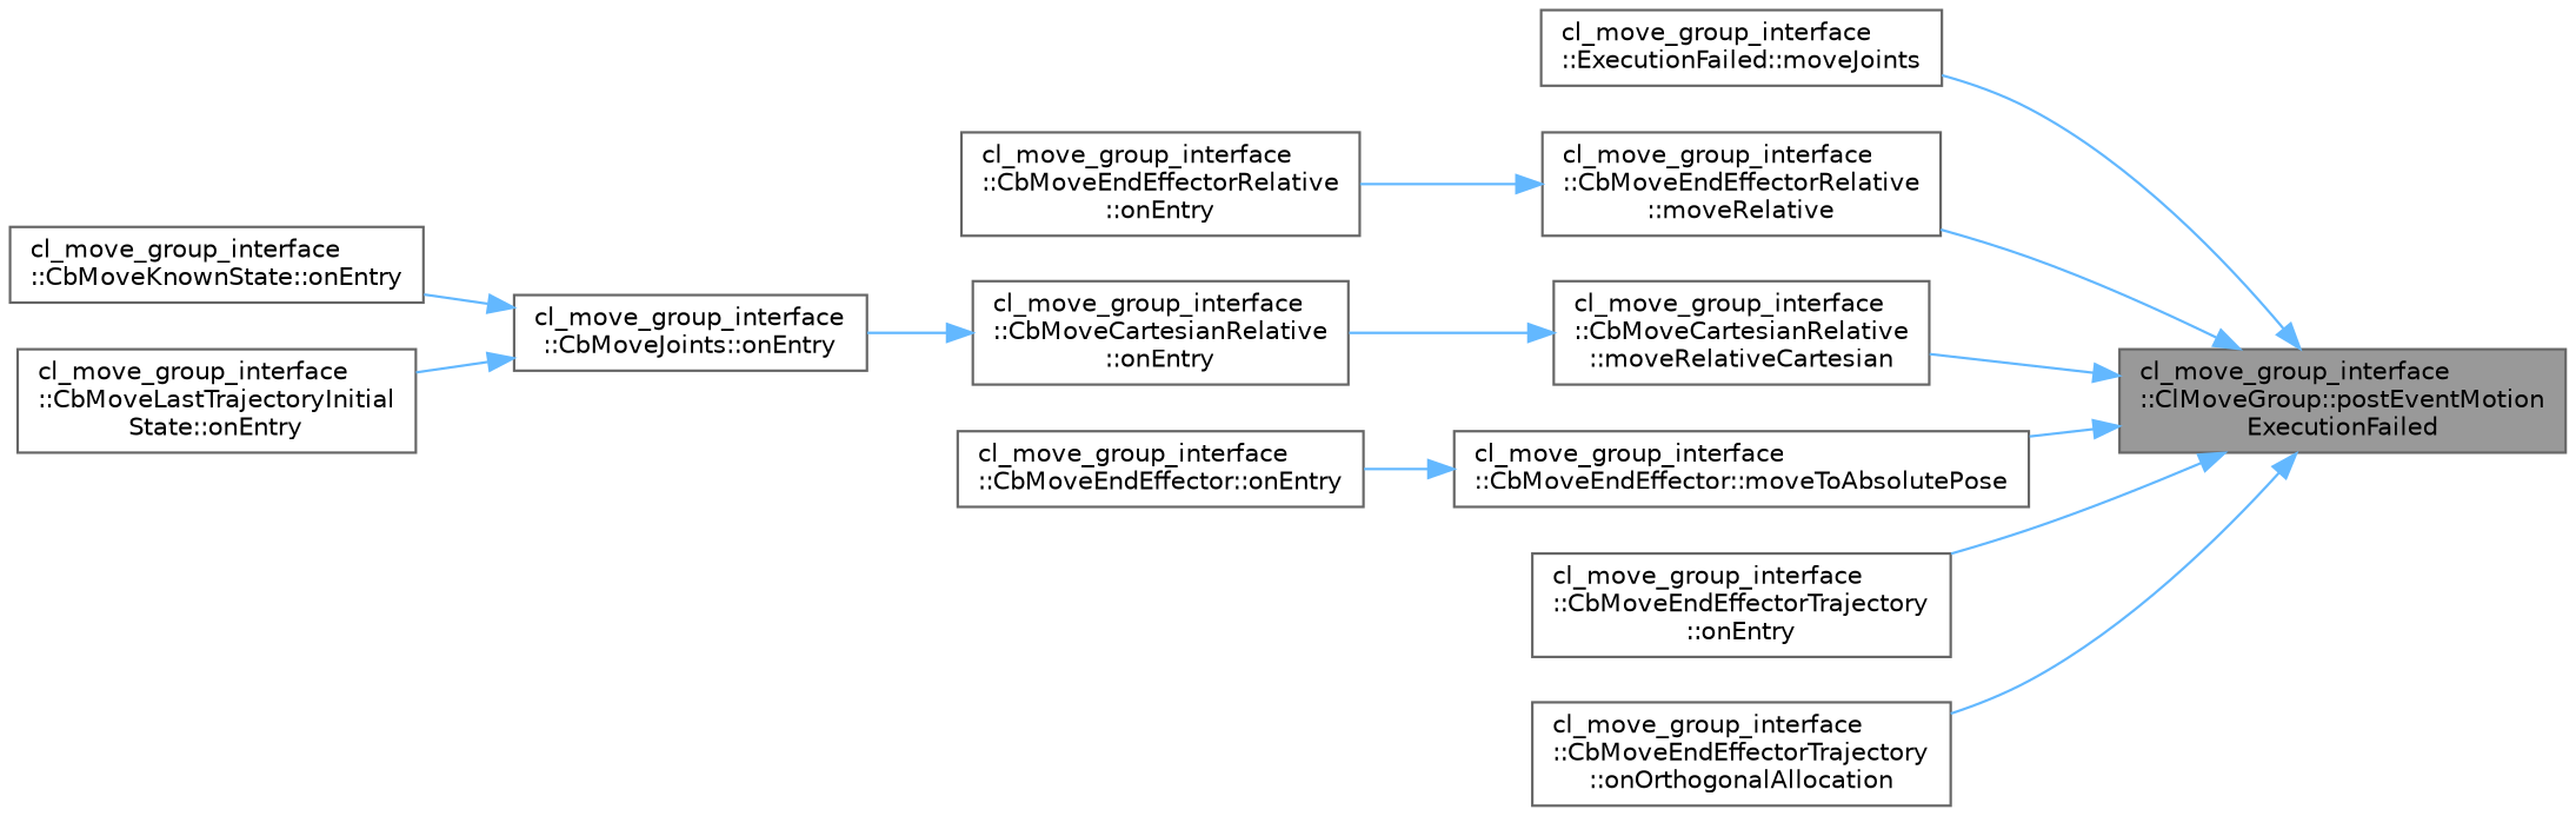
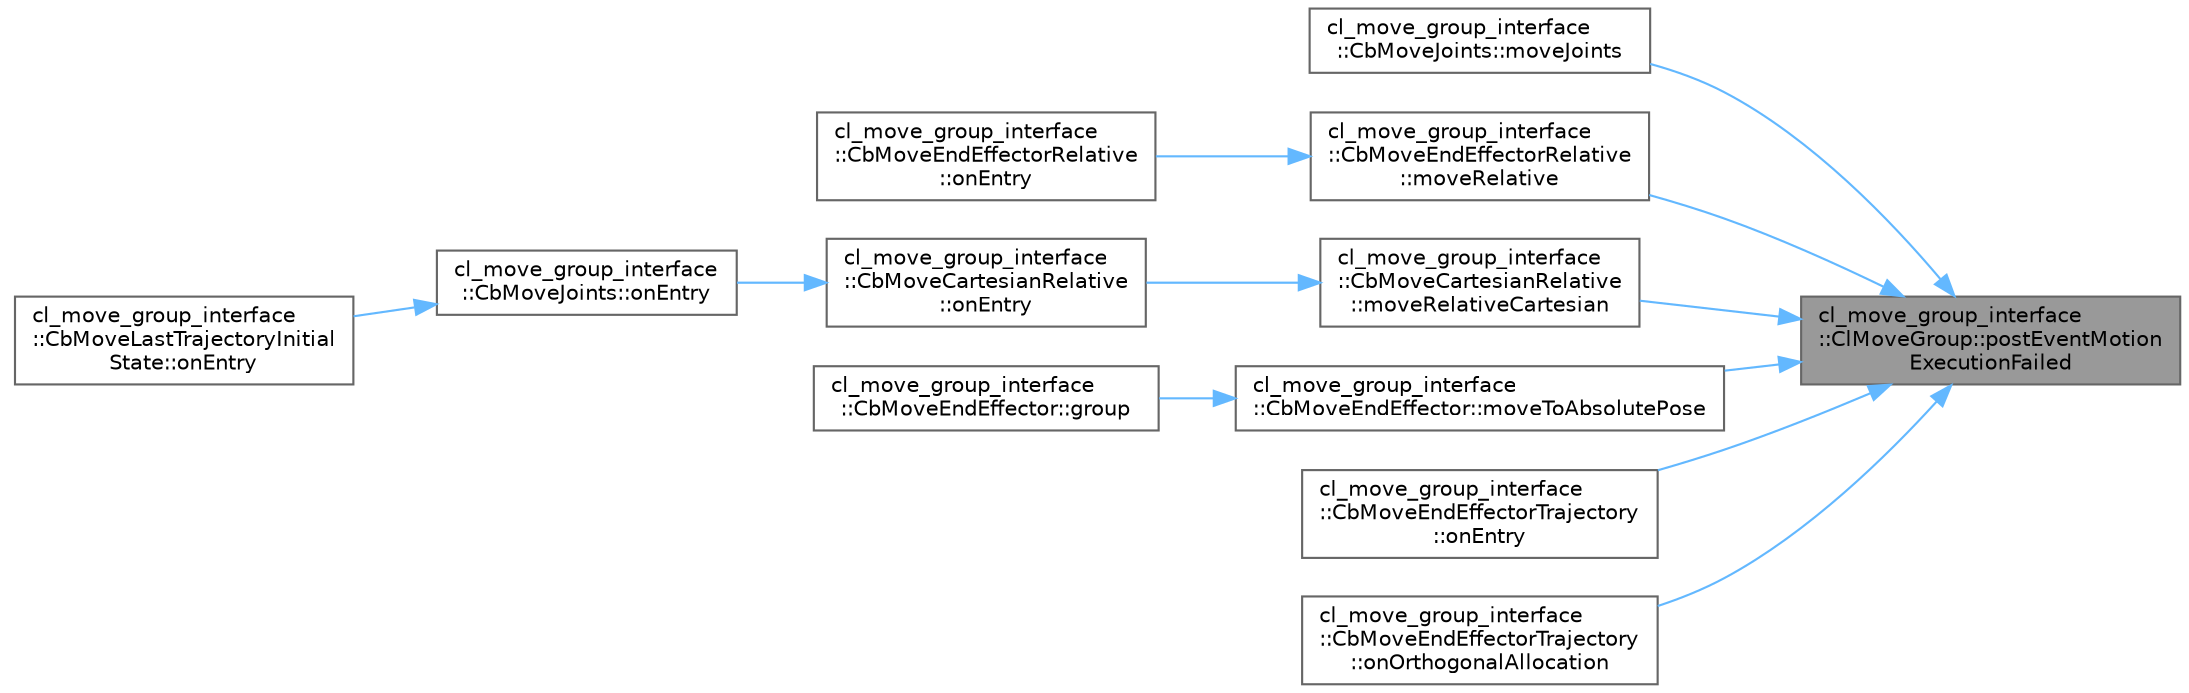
  digraph {
    rankdir=RL
    node [color=grey40 fillcolor=white fontname=Helvetica fontsize=10 shape=box style=filled]
    edge [color=steelblue1 dir=back fontname=Helvetica fontsize=10 labelfontname=Helvetica labelfontsize=10 style=solid]
    n1 [color=gray40 fillcolor=grey60 fontcolor=black height=0.2 label="cl_move_group_interface\l::ClMoveGroup::postEventMotion\lExecutionFailed" width=0.4]
-   n2 [height=0.2 label="cl_move_group_interface\l::ExecutionFailed::moveJoints" width=0.4]
+   n2 [height=0.2 label="cl_move_group_interface\l::CbMoveJoints::moveJoints" width=0.4]
    n3 [height=0.2 label="cl_move_group_interface\l::CbMoveEndEffectorRelative\l::moveRelative" width=0.4]
    n4 [height=0.2 label="cl_move_group_interface\l::CbMoveCartesianRelative\l::moveRelativeCartesian" width=0.4]
    n5 [height=0.2 label="cl_move_group_interface\l::CbMoveEndEffector::moveToAbsolutePose" width=0.4]
    n6 [height=0.2 label="cl_move_group_interface\l::CbMoveEndEffectorTrajectory\l::onEntry" width=0.4]
    n7 [height=0.2 label="cl_move_group_interface\l::CbMoveEndEffectorTrajectory\l::onOrthogonalAllocation" width=0.4]
    n8 [height=0.2 label="cl_move_group_interface\l::CbMoveEndEffectorRelative\l::onEntry" width=0.4]
    n9 [height=0.2 label="cl_move_group_interface\l::CbMoveCartesianRelative\l::onEntry" width=0.4]
-   n10 [height=0.2 label="cl_move_group_interface\l::CbMoveEndEffector::onEntry" width=0.4]
+   n10 [height=0.2 label="cl_move_group_interface\l::CbMoveEndEffector::group" width=0.4]
    n11 [height=0.2 label="cl_move_group_interface\l::CbMoveJoints::onEntry" width=0.4]
-   n12 [height=0.2 label="cl_move_group_interface\l::CbMoveKnownState::onEntry" width=0.4]
    n13 [height=0.2 label="cl_move_group_interface\l::CbMoveLastTrajectoryInitial\lState::onEntry" width=0.4]
    n1 -> n2
    n1 -> n3
    n1 -> n4
    n1 -> n5
    n1 -> n6
    n1 -> n7
    n3 -> n8
    n4 -> n9
    n5 -> n10
    n9 -> n11
-   n11 -> n12
    n11 -> n13
  }
